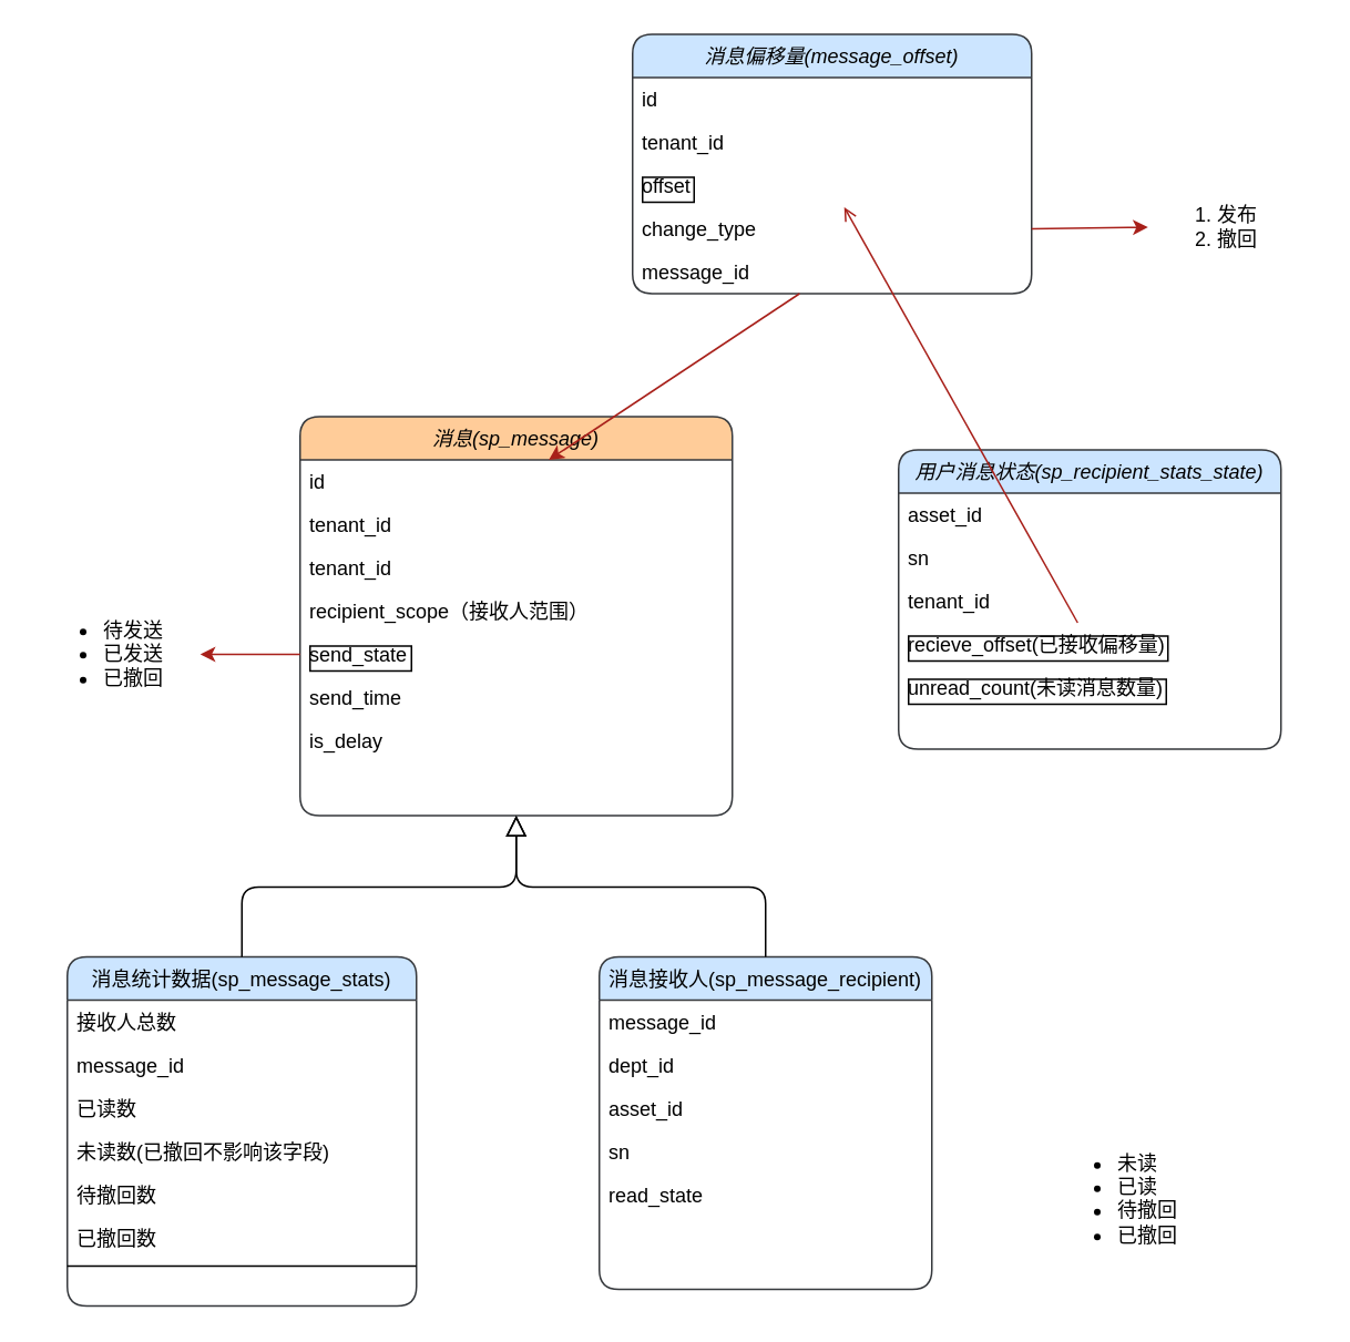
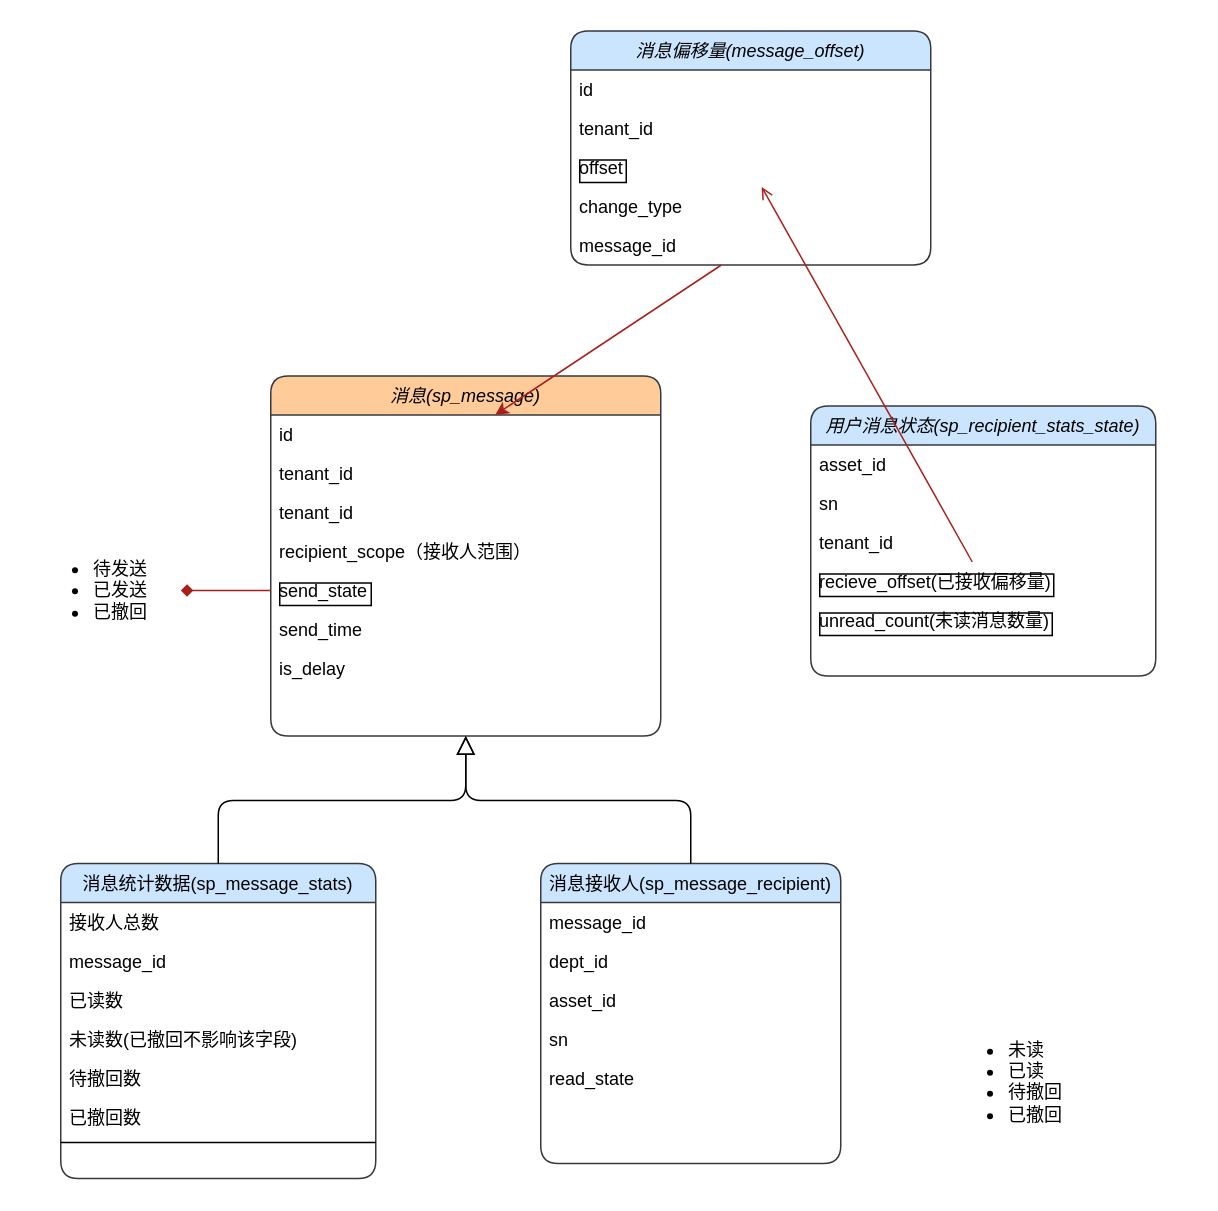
  <mxCell id="0" />
  <mxCell id="1" parent="0" />
  <mxCell id="2" value="消息(sp_message)" style="swimlane;fontStyle=2;align=center;verticalAlign=top;childLayout=stackLayout;horizontal=1;startSize=26;horizontalStack=0;resizeParent=1;resizeLast=0;collapsible=1;marginBottom=0;rounded=1;shadow=0;strokeWidth=1;labelBackgroundColor=none;fillColor=#ffcc99;strokeColor=#36393d;" parent="1" vertex="1"><mxGeometry x="180" y="250" width="260" height="240" as="geometry"><mxRectangle x="230" y="140" width="160" height="26" as="alternateBounds" /></mxGeometry></mxCell>
  <mxCell id="3" value="id" style="text;align=left;verticalAlign=top;spacingLeft=4;spacingRight=4;overflow=hidden;rotatable=0;points=[[0,0.5],[1,0.5]];portConstraint=eastwest;rounded=1;labelBackgroundColor=none;" parent="2" vertex="1"><mxGeometry y="26" width="260" height="26" as="geometry" /></mxCell>
  <mxCell id="4" value="tenant_id" style="text;align=left;verticalAlign=top;spacingLeft=4;spacingRight=4;overflow=hidden;rotatable=0;points=[[0,0.5],[1,0.5]];portConstraint=eastwest;rounded=1;shadow=0;html=0;labelBackgroundColor=none;" parent="2" vertex="1"><mxGeometry y="52" width="260" height="26" as="geometry" /></mxCell>
  <mxCell id="5" value="tenant_id" style="text;align=left;verticalAlign=top;spacingLeft=4;spacingRight=4;overflow=hidden;rotatable=0;points=[[0,0.5],[1,0.5]];portConstraint=eastwest;rounded=1;shadow=0;html=0;labelBackgroundColor=none;" vertex="1" parent="2"><mxGeometry y="78" width="260" height="26" as="geometry" /></mxCell>
  <mxCell id="6" value="recipient_scope（接收人范围）" style="text;align=left;verticalAlign=top;spacingLeft=4;spacingRight=4;overflow=hidden;rotatable=0;points=[[0,0.5],[1,0.5]];portConstraint=eastwest;rounded=1;shadow=0;html=0;labelBackgroundColor=none;" parent="2" vertex="1"><mxGeometry y="104" width="260" height="26" as="geometry" /></mxCell>
  <mxCell id="7" value="send_state" style="text;align=left;verticalAlign=top;spacingLeft=4;spacingRight=4;overflow=hidden;rotatable=0;points=[[0,0.5],[1,0.5]];portConstraint=eastwest;rounded=1;shadow=0;html=0;labelBackgroundColor=none;labelBorderColor=default;" vertex="1" parent="2"><mxGeometry y="130" width="260" height="26" as="geometry" /></mxCell>
  <mxCell id="8" value="send_time" style="text;align=left;verticalAlign=top;spacingLeft=4;spacingRight=4;overflow=hidden;rotatable=0;points=[[0,0.5],[1,0.5]];portConstraint=eastwest;rounded=1;shadow=0;html=0;labelBackgroundColor=none;" vertex="1" parent="2"><mxGeometry y="156" width="260" height="26" as="geometry" /></mxCell>
  <mxCell id="9" value="is_delay" style="text;align=left;verticalAlign=top;spacingLeft=4;spacingRight=4;overflow=hidden;rotatable=0;points=[[0,0.5],[1,0.5]];portConstraint=eastwest;rounded=1;shadow=0;html=0;labelBackgroundColor=none;" vertex="1" parent="2"><mxGeometry y="182" width="260" height="26" as="geometry" /></mxCell>
  <mxCell id="10" value="消息接收人(sp_message_recipient)" style="swimlane;fontStyle=0;align=center;verticalAlign=top;childLayout=stackLayout;horizontal=1;startSize=26;horizontalStack=0;resizeParent=1;resizeLast=0;collapsible=1;marginBottom=0;rounded=1;shadow=0;strokeWidth=1;labelBackgroundColor=none;fillColor=#cce5ff;strokeColor=#36393d;" parent="1" vertex="1"><mxGeometry x="360" y="575" width="200" height="200" as="geometry"><mxRectangle x="130" y="380" width="160" height="26" as="alternateBounds" /></mxGeometry></mxCell>
  <mxCell id="11" value="message_id" style="text;align=left;verticalAlign=top;spacingLeft=4;spacingRight=4;overflow=hidden;rotatable=0;points=[[0,0.5],[1,0.5]];portConstraint=eastwest;rounded=1;labelBackgroundColor=none;" parent="10" vertex="1"><mxGeometry y="26" width="200" height="26" as="geometry" /></mxCell>
  <mxCell id="12" value="dept_id" style="text;align=left;verticalAlign=top;spacingLeft=4;spacingRight=4;overflow=hidden;rotatable=0;points=[[0,0.5],[1,0.5]];portConstraint=eastwest;rounded=1;shadow=0;html=0;labelBackgroundColor=none;" parent="10" vertex="1"><mxGeometry y="52" width="200" height="26" as="geometry" /></mxCell>
  <mxCell id="13" value="asset_id" style="text;align=left;verticalAlign=top;spacingLeft=4;spacingRight=4;overflow=hidden;rotatable=0;points=[[0,0.5],[1,0.5]];portConstraint=eastwest;rounded=1;shadow=0;html=0;labelBackgroundColor=none;" vertex="1" parent="10"><mxGeometry y="78" width="200" height="26" as="geometry" /></mxCell>
  <mxCell id="14" value="sn" style="text;align=left;verticalAlign=top;spacingLeft=4;spacingRight=4;overflow=hidden;rotatable=0;points=[[0,0.5],[1,0.5]];portConstraint=eastwest;rounded=1;shadow=0;html=0;labelBackgroundColor=none;" vertex="1" parent="10"><mxGeometry y="104" width="200" height="26" as="geometry" /></mxCell>
  <mxCell id="15" value="read_state" style="text;align=left;verticalAlign=top;spacingLeft=4;spacingRight=4;overflow=hidden;rotatable=0;points=[[0,0.5],[1,0.5]];portConstraint=eastwest;rounded=1;shadow=0;html=0;labelBackgroundColor=none;" vertex="1" parent="10"><mxGeometry y="130" width="200" height="26" as="geometry" /></mxCell>
  <mxCell id="16" value="" style="endArrow=block;endSize=10;endFill=0;shadow=0;strokeWidth=1;rounded=1;edgeStyle=elbowEdgeStyle;elbow=vertical;labelBackgroundColor=none;fontColor=default;" parent="1" source="10" target="2" edge="1"><mxGeometry width="160" relative="1" as="geometry"><mxPoint x="170" y="333" as="sourcePoint" /><mxPoint x="170" y="333" as="targetPoint" /></mxGeometry></mxCell>
  <mxCell id="17" value="消息统计数据(sp_message_stats)" style="swimlane;fontStyle=0;align=center;verticalAlign=top;childLayout=stackLayout;horizontal=1;startSize=26;horizontalStack=0;resizeParent=1;resizeLast=0;collapsible=1;marginBottom=0;rounded=1;shadow=0;strokeWidth=1;labelBackgroundColor=none;fillColor=#cce5ff;strokeColor=#36393d;" parent="1" vertex="1"><mxGeometry x="40" y="575" width="210" height="210" as="geometry"><mxRectangle x="340" y="380" width="170" height="26" as="alternateBounds" /></mxGeometry></mxCell>
  <mxCell id="18" value="接收人总数" style="text;align=left;verticalAlign=top;spacingLeft=4;spacingRight=4;overflow=hidden;rotatable=0;points=[[0,0.5],[1,0.5]];portConstraint=eastwest;rounded=1;labelBackgroundColor=none;" vertex="1" parent="17"><mxGeometry y="26" width="210" height="26" as="geometry" /></mxCell>
  <mxCell id="19" value="message_id" style="text;align=left;verticalAlign=top;spacingLeft=4;spacingRight=4;overflow=hidden;rotatable=0;points=[[0,0.5],[1,0.5]];portConstraint=eastwest;rounded=1;labelBackgroundColor=none;" parent="17" vertex="1"><mxGeometry y="52" width="210" height="26" as="geometry" /></mxCell>
  <mxCell id="20" value="已读数" style="text;align=left;verticalAlign=top;spacingLeft=4;spacingRight=4;overflow=hidden;rotatable=0;points=[[0,0.5],[1,0.5]];portConstraint=eastwest;rounded=1;labelBackgroundColor=none;" vertex="1" parent="17"><mxGeometry y="78" width="210" height="26" as="geometry" /></mxCell>
  <mxCell id="21" value="未读数(已撤回不影响该字段)" style="text;align=left;verticalAlign=top;spacingLeft=4;spacingRight=4;overflow=hidden;rotatable=0;points=[[0,0.5],[1,0.5]];portConstraint=eastwest;rounded=1;labelBackgroundColor=none;" vertex="1" parent="17"><mxGeometry y="104" width="210" height="26" as="geometry" /></mxCell>
  <mxCell id="22" value="待撤回数" style="text;align=left;verticalAlign=top;spacingLeft=4;spacingRight=4;overflow=hidden;rotatable=0;points=[[0,0.5],[1,0.5]];portConstraint=eastwest;rounded=1;labelBackgroundColor=none;" vertex="1" parent="17"><mxGeometry y="130" width="210" height="26" as="geometry" /></mxCell>
  <mxCell id="23" value="已撤回数" style="text;align=left;verticalAlign=top;spacingLeft=4;spacingRight=4;overflow=hidden;rotatable=0;points=[[0,0.5],[1,0.5]];portConstraint=eastwest;rounded=1;labelBackgroundColor=none;" vertex="1" parent="17"><mxGeometry y="156" width="210" height="26" as="geometry" /></mxCell>
  <mxCell id="24" value="" style="line;html=1;strokeWidth=1;align=left;verticalAlign=middle;spacingTop=-1;spacingLeft=3;spacingRight=3;rotatable=0;labelPosition=right;points=[];portConstraint=eastwest;rounded=1;labelBackgroundColor=none;" parent="17" vertex="1"><mxGeometry y="182" width="210" height="8" as="geometry" /></mxCell>
  <mxCell id="25" value="" style="endArrow=block;endSize=10;endFill=0;shadow=0;strokeWidth=1;rounded=1;edgeStyle=elbowEdgeStyle;elbow=vertical;labelBackgroundColor=none;fontColor=default;" parent="1" source="17" target="2" edge="1"><mxGeometry width="160" relative="1" as="geometry"><mxPoint x="180" y="503" as="sourcePoint" /><mxPoint x="280" y="401" as="targetPoint" /></mxGeometry></mxCell>
  <mxCell id="26" value="&lt;ul&gt;&lt;li&gt;&lt;span style=&quot;background-color: initial;&quot;&gt;未读&lt;/span&gt;&lt;br&gt;&lt;/li&gt;&lt;li&gt;已读&lt;/li&gt;&lt;li&gt;待撤回&lt;/li&gt;&lt;li&gt;已撤回&lt;/li&gt;&lt;/ul&gt;" style="text;html=1;whiteSpace=wrap;verticalAlign=middle;overflow=hidden;rounded=1;labelBackgroundColor=none;" vertex="1" parent="1"><mxGeometry x="630" y="678" width="100" height="80" as="geometry" /></mxCell>
  <mxCell id="27" value="&lt;ul&gt;&lt;li&gt;待发送&lt;/li&gt;&lt;li&gt;已发送&lt;/li&gt;&lt;li&gt;已撤回&lt;/li&gt;&lt;/ul&gt;" style="text;html=1;whiteSpace=wrap;verticalAlign=middle;overflow=hidden;rounded=1;labelBackgroundColor=none;" vertex="1" parent="1"><mxGeometry x="20" y="353" width="100" height="80" as="geometry" /></mxCell>
  <mxCell id="28" value="用户消息状态(sp_recipient_stats_state)" style="swimlane;fontStyle=2;align=center;verticalAlign=top;childLayout=stackLayout;horizontal=1;startSize=26;horizontalStack=0;resizeParent=1;resizeLast=0;collapsible=1;marginBottom=0;rounded=1;shadow=0;strokeWidth=1;labelBackgroundColor=none;fillColor=#cce5ff;strokeColor=#36393d;" vertex="1" parent="1"><mxGeometry x="540" y="270" width="230" height="180" as="geometry"><mxRectangle x="230" y="140" width="160" height="26" as="alternateBounds" /></mxGeometry></mxCell>
  <mxCell id="29" value="asset_id" style="text;align=left;verticalAlign=top;spacingLeft=4;spacingRight=4;overflow=hidden;rotatable=0;points=[[0,0.5],[1,0.5]];portConstraint=eastwest;rounded=1;labelBackgroundColor=none;" vertex="1" parent="28"><mxGeometry y="26" width="230" height="26" as="geometry" /></mxCell>
  <mxCell id="30" value="sn" style="text;align=left;verticalAlign=top;spacingLeft=4;spacingRight=4;overflow=hidden;rotatable=0;points=[[0,0.5],[1,0.5]];portConstraint=eastwest;rounded=1;shadow=0;html=0;labelBackgroundColor=none;" vertex="1" parent="28"><mxGeometry y="52" width="230" height="26" as="geometry" /></mxCell>
  <mxCell id="31" value="tenant_id" style="text;align=left;verticalAlign=top;spacingLeft=4;spacingRight=4;overflow=hidden;rotatable=0;points=[[0,0.5],[1,0.5]];portConstraint=eastwest;rounded=1;shadow=0;html=0;labelBackgroundColor=none;" vertex="1" parent="28"><mxGeometry y="78" width="230" height="26" as="geometry" /></mxCell>
  <mxCell id="32" value="recieve_offset(已接收偏移量)" style="text;align=left;verticalAlign=top;spacingLeft=4;spacingRight=4;overflow=hidden;rotatable=0;points=[[0,0.5],[1,0.5]];portConstraint=eastwest;rounded=1;shadow=0;html=0;labelBackgroundColor=none;labelBorderColor=default;" vertex="1" parent="28"><mxGeometry y="104" width="230" height="26" as="geometry" /></mxCell>
  <mxCell id="33" value="unread_count(未读消息数量)" style="text;align=left;verticalAlign=top;spacingLeft=4;spacingRight=4;overflow=hidden;rotatable=0;points=[[0,0.5],[1,0.5]];portConstraint=eastwest;rounded=1;shadow=0;html=0;labelBackgroundColor=none;labelBorderColor=default;" vertex="1" parent="28"><mxGeometry y="130" width="230" height="26" as="geometry" /></mxCell>
  <mxCell id="34" value="消息偏移量(message_offset)" style="swimlane;fontStyle=2;align=center;verticalAlign=top;childLayout=stackLayout;horizontal=1;startSize=26;horizontalStack=0;resizeParent=1;resizeLast=0;collapsible=1;marginBottom=0;rounded=1;shadow=0;strokeWidth=1;labelBackgroundColor=none;fillColor=#cce5ff;strokeColor=#36393d;" vertex="1" parent="1"><mxGeometry x="380" y="20" width="240" height="156" as="geometry"><mxRectangle x="230" y="140" width="160" height="26" as="alternateBounds" /></mxGeometry></mxCell>
  <mxCell id="35" value="id" style="text;align=left;verticalAlign=top;spacingLeft=4;spacingRight=4;overflow=hidden;rotatable=0;points=[[0,0.5],[1,0.5]];portConstraint=eastwest;rounded=1;labelBackgroundColor=none;" vertex="1" parent="34"><mxGeometry y="26" width="240" height="26" as="geometry" /></mxCell>
  <mxCell id="36" value="tenant_id" style="text;align=left;verticalAlign=top;spacingLeft=4;spacingRight=4;overflow=hidden;rotatable=0;points=[[0,0.5],[1,0.5]];portConstraint=eastwest;rounded=1;labelBackgroundColor=none;" vertex="1" parent="34"><mxGeometry y="52" width="240" height="26" as="geometry" /></mxCell>
  <mxCell id="37" value="offset" style="text;align=left;verticalAlign=top;spacingLeft=4;spacingRight=4;overflow=hidden;rotatable=0;points=[[0,0.5],[1,0.5]];portConstraint=eastwest;rounded=1;labelBackgroundColor=none;labelBorderColor=default;" vertex="1" parent="34"><mxGeometry y="78" width="240" height="26" as="geometry" /></mxCell>
  <mxCell id="38" value="change_type" style="text;align=left;verticalAlign=top;spacingLeft=4;spacingRight=4;overflow=hidden;rotatable=0;points=[[0,0.5],[1,0.5]];portConstraint=eastwest;rounded=1;shadow=0;html=0;labelBackgroundColor=none;" vertex="1" parent="34"><mxGeometry y="104" width="240" height="26" as="geometry" /></mxCell>
  <mxCell id="39" value="message_id" style="text;align=left;verticalAlign=top;spacingLeft=4;spacingRight=4;overflow=hidden;rotatable=0;points=[[0,0.5],[1,0.5]];portConstraint=eastwest;rounded=1;shadow=0;html=0;labelBackgroundColor=none;" vertex="1" parent="34"><mxGeometry y="130" width="240" height="26" as="geometry" /></mxCell>
- <mxCell id="40" value="&lt;ol&gt;&lt;li&gt;发布&lt;/li&gt;&lt;li&gt;撤回&lt;/li&gt;&lt;/ol&gt;" style="text;html=1;whiteSpace=wrap;verticalAlign=middle;overflow=hidden;rounded=1;" vertex="1" parent="1"><mxGeometry x="690" y="96" width="100" height="80" as="geometry" /></mxCell>
- <mxCell id="41" value="" style="endArrow=classic;html=1;strokeColor=#A8201A;fontColor=#143642;fillColor=#FAE5C7;entryX=0;entryY=0.5;entryDx=0;entryDy=0;exitX=1;exitY=0.5;exitDx=0;exitDy=0;" edge="1" parent="1" source="38" target="40"><mxGeometry width="50" height="50" relative="1" as="geometry"><mxPoint x="290" y="340" as="sourcePoint" /><mxPoint x="340" y="290" as="targetPoint" /></mxGeometry></mxCell>
  <mxCell id="42" value="" style="endArrow=classic;html=1;strokeColor=#A8201A;fontColor=#143642;fillColor=#FAE5C7;" edge="1" parent="1" source="39" target="3"><mxGeometry width="50" height="50" relative="1" as="geometry"><mxPoint x="400" y="410" as="sourcePoint" /><mxPoint x="450" y="360" as="targetPoint" /></mxGeometry></mxCell>
  <mxCell id="43" value="" style="endArrow=open;html=1;strokeColor=#A8201A;fontColor=#143642;fillColor=#FAE5C7;" edge="1" parent="1" source="32" target="37"><mxGeometry width="50" height="50" relative="1" as="geometry"><mxPoint x="520" y="330" as="sourcePoint" /><mxPoint x="570" y="280" as="targetPoint" /></mxGeometry></mxCell>
- <mxCell id="44" value="" style="endArrow=classic;html=1;strokeColor=#A8201A;fontColor=#143642;fillColor=#FAE5C7;exitX=0;exitY=0.5;exitDx=0;exitDy=0;" edge="1" parent="1" source="7" target="27"><mxGeometry width="50" height="50" relative="1" as="geometry"><mxPoint x="410" y="530" as="sourcePoint" /><mxPoint x="460" y="480" as="targetPoint" /></mxGeometry></mxCell>
+ <mxCell id="44" value="" style="endArrow=diamond;html=1;strokeColor=#A8201A;fontColor=#143642;fillColor=#FAE5C7;exitX=0;exitY=0.5;exitDx=0;exitDy=0;" edge="1" parent="1" source="7" target="27"><mxGeometry width="50" height="50" relative="1" as="geometry"><mxPoint x="410" y="530" as="sourcePoint" /><mxPoint x="460" y="480" as="targetPoint" /></mxGeometry></mxCell>
